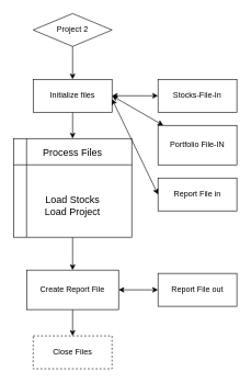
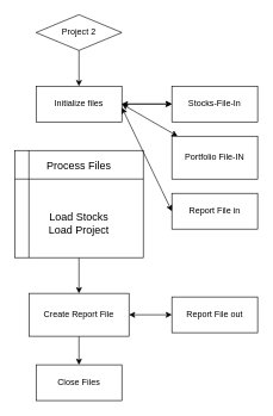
  <mxCell id="0" />
  <mxCell id="1" parent="0" />
  <mxCell id="2" value="" style="edgeStyle=orthogonalEdgeStyle;rounded=0;orthogonalLoop=1;jettySize=auto;html=1;" parent="1" source="3" target="5" edge="1"><mxGeometry relative="1" as="geometry" /></mxCell>
  <mxCell id="3" value="Project 2" style="rhombus;whiteSpace=wrap;html=1;" parent="1" vertex="1"><mxGeometry x="50" y="20" width="120" height="50" as="geometry" /></mxCell>
- <mxCell id="4" value="" style="edgeStyle=orthogonalEdgeStyle;rounded=0;orthogonalLoop=1;jettySize=auto;html=1;" parent="1" source="5" target="9" edge="1"><mxGeometry relative="1" as="geometry" /></mxCell>
+ <mxCell id="4" value="" style="edgeStyle=orthogonalEdgeStyle;rounded=0;orthogonalLoop=1;jettySize=auto;html=1;" parent="1" source="5" target="7" edge="1"><mxGeometry relative="1" as="geometry" /></mxCell>
  <mxCell id="5" value="Initialize files" style="rounded=0;whiteSpace=wrap;html=1;" parent="1" vertex="1"><mxGeometry x="50" y="120" width="120" height="50" as="geometry" /></mxCell>
  <mxCell id="6" value="" style="endArrow=classic;startArrow=classic;html=1;rounded=0;exitX=1;exitY=0.5;exitDx=0;exitDy=0;" parent="1" source="5" edge="1"><mxGeometry width="50" height="50" relative="1" as="geometry"><mxPoint x="80" y="240" as="sourcePoint" /><mxPoint x="240" y="145" as="targetPoint" /></mxGeometry></mxCell>
  <mxCell id="7" value="Stocks-File-In" style="rounded=0;whiteSpace=wrap;html=1;" parent="1" vertex="1"><mxGeometry x="240" y="120" width="120" height="50" as="geometry" /></mxCell>
  <mxCell id="8" value="" style="edgeStyle=orthogonalEdgeStyle;rounded=0;orthogonalLoop=1;jettySize=auto;html=1;" parent="1" source="9" target="14" edge="1"><mxGeometry relative="1" as="geometry" /></mxCell>
  <mxCell id="9" value="&lt;font style=&quot;font-size: 15px;&quot;&gt;&amp;nbsp;&lt;/font&gt;&lt;div style=&quot;font-size: 15px;&quot;&gt;&lt;font style=&quot;font-size: 15px;&quot;&gt;&lt;br&gt;&lt;/font&gt;&lt;/div&gt;&lt;div style=&quot;font-size: 15px;&quot;&gt;&lt;font style=&quot;font-size: 15px;&quot;&gt;&lt;br&gt;&lt;br&gt;&lt;/font&gt;&lt;/div&gt;&lt;div style=&quot;font-size: 15px;&quot;&gt;&lt;font style=&quot;font-size: 15px;&quot;&gt;Process Files&lt;/font&gt;&lt;/div&gt;&lt;div style=&quot;font-size: 15px;&quot;&gt;&lt;font style=&quot;font-size: 15px;&quot;&gt;&lt;br&gt;&lt;/font&gt;&lt;/div&gt;&lt;div style=&quot;font-size: 15px;&quot;&gt;&lt;font style=&quot;font-size: 15px;&quot;&gt;&lt;br&gt;&lt;/font&gt;&lt;/div&gt;&lt;div style=&quot;font-size: 15px;&quot;&gt;&lt;font style=&quot;font-size: 15px;&quot;&gt;&lt;br&gt;&lt;/font&gt;&lt;/div&gt;&lt;div style=&quot;font-size: 15px;&quot;&gt;&lt;font style=&quot;font-size: 15px;&quot;&gt;Load Stocks&lt;br&gt;Load Project&lt;/font&gt;&lt;/div&gt;&lt;div style=&quot;font-size: 15px;&quot;&gt;&lt;div&gt;&lt;font style=&quot;font-size: 15px;&quot;&gt;&lt;br&gt;&lt;/font&gt;&lt;/div&gt;&lt;div&gt;&lt;font style=&quot;font-size: 15px;&quot;&gt;&lt;br&gt;&lt;/font&gt;&lt;/div&gt;&lt;div&gt;&lt;font style=&quot;font-size: 15px;&quot;&gt;&lt;br&gt;&lt;/font&gt;&lt;/div&gt;&lt;div&gt;&lt;font style=&quot;font-size: 15px;&quot;&gt;&lt;br&gt;&lt;/font&gt;&lt;/div&gt;&lt;div&gt;&lt;br&gt;&lt;/div&gt;&lt;/div&gt;" style="shape=internalStorage;whiteSpace=wrap;html=1;backgroundOutline=1;dx=20;dy=40;" parent="1" vertex="1"><mxGeometry x="20" y="210" width="180" height="150" as="geometry" /></mxCell>
  <mxCell id="10" value="" style="endArrow=classic;startArrow=classic;html=1;rounded=0;exitX=1;exitY=0.5;exitDx=0;exitDy=0;" parent="1" source="5" target="11" edge="1"><mxGeometry width="50" height="50" relative="1" as="geometry"><mxPoint x="80" y="220" as="sourcePoint" /><mxPoint x="130" y="170" as="targetPoint" /></mxGeometry></mxCell>
  <mxCell id="11" value="Portfolio File-IN" style="rounded=0;whiteSpace=wrap;html=1;" parent="1" vertex="1"><mxGeometry x="240" y="190" width="120" height="60" as="geometry" /></mxCell>
  <mxCell id="12" value="Report File in" style="rounded=0;whiteSpace=wrap;html=1;" parent="1" vertex="1"><mxGeometry x="240" y="270" width="120" height="50" as="geometry" /></mxCell>
  <mxCell id="13" value="" style="edgeStyle=orthogonalEdgeStyle;rounded=0;orthogonalLoop=1;jettySize=auto;html=1;" parent="1" source="14" target="15" edge="1"><mxGeometry relative="1" as="geometry" /></mxCell>
  <mxCell id="14" value="Create Report File" style="rounded=0;whiteSpace=wrap;html=1;" parent="1" vertex="1"><mxGeometry x="40" y="410" width="140" height="60" as="geometry" /></mxCell>
- <mxCell id="15" value="Close Files" style="rounded=0;whiteSpace=wrap;html=1;dashed=1;" parent="1" vertex="1"><mxGeometry x="50" y="510" width="120" height="50" as="geometry" /></mxCell>
+ <mxCell id="15" value="Close Files" style="rounded=0;whiteSpace=wrap;html=1;" parent="1" vertex="1"><mxGeometry x="50" y="510" width="120" height="50" as="geometry" /></mxCell>
  <mxCell id="16" value="" style="endArrow=classic;startArrow=classic;html=1;rounded=0;entryX=0;entryY=0.5;entryDx=0;entryDy=0;" parent="1" target="12" edge="1"><mxGeometry width="50" height="50" relative="1" as="geometry"><mxPoint x="170" y="150" as="sourcePoint" /><mxPoint x="130" y="260" as="targetPoint" /></mxGeometry></mxCell>
  <mxCell id="17" value="Report File out" style="rounded=0;whiteSpace=wrap;html=1;" vertex="1" parent="1"><mxGeometry x="240" y="415" width="120" height="50" as="geometry" /></mxCell>
  <mxCell id="18" value="" style="endArrow=classic;startArrow=classic;html=1;rounded=0;entryX=0;entryY=0.5;entryDx=0;entryDy=0;" edge="1" parent="1" target="17"><mxGeometry width="50" height="50" relative="1" as="geometry"><mxPoint x="180" y="440" as="sourcePoint" /><mxPoint x="230" y="390" as="targetPoint" /></mxGeometry></mxCell>
